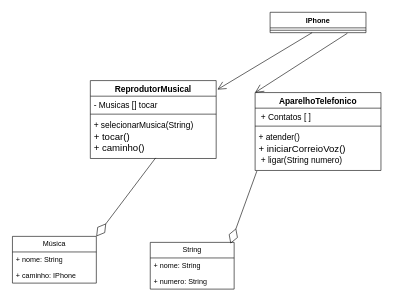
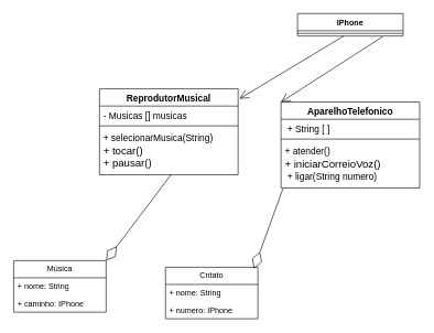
  <mxCell id="0" />
  <mxCell id="1" parent="0" />
  <mxCell id="2" value="&lt;font style=&quot;font-size: 14px;&quot;&gt;ReprodutorMusical&lt;/font&gt;" style="swimlane;fontStyle=1;align=center;verticalAlign=top;childLayout=stackLayout;horizontal=1;startSize=26;horizontalStack=0;resizeParent=1;resizeParentMax=0;resizeLast=0;collapsible=1;marginBottom=0;whiteSpace=wrap;html=1;" vertex="1" parent="1"><mxGeometry x="150" y="134" width="210" height="130" as="geometry" /></mxCell>
- <mxCell id="3" value="&lt;font style=&quot;font-size: 14px;&quot;&gt;- Musicas [] tocar&lt;/font&gt;" style="text;strokeColor=none;fillColor=none;align=left;verticalAlign=top;spacingLeft=4;spacingRight=4;overflow=hidden;rotatable=0;points=[[0,0.5],[1,0.5]];portConstraint=eastwest;whiteSpace=wrap;html=1;" vertex="1" parent="2"><mxGeometry y="26" width="210" height="26" as="geometry" /></mxCell>
+ <mxCell id="3" value="&lt;font style=&quot;font-size: 14px;&quot;&gt;- Musicas [] musicas&lt;/font&gt;" style="text;strokeColor=none;fillColor=none;align=left;verticalAlign=top;spacingLeft=4;spacingRight=4;overflow=hidden;rotatable=0;points=[[0,0.5],[1,0.5]];portConstraint=eastwest;whiteSpace=wrap;html=1;" vertex="1" parent="2"><mxGeometry y="26" width="210" height="26" as="geometry" /></mxCell>
  <mxCell id="4" value="" style="line;strokeWidth=1;fillColor=none;align=left;verticalAlign=middle;spacingTop=-1;spacingLeft=3;spacingRight=3;rotatable=0;labelPosition=right;points=[];portConstraint=eastwest;strokeColor=inherit;" vertex="1" parent="2"><mxGeometry y="52" width="210" height="8" as="geometry" /></mxCell>
- <mxCell id="5" value="&lt;font style=&quot;font-size: 14px;&quot;&gt;+ &lt;span class=&quot;hljs-built_in&quot;&gt;selecionarMusica&lt;/span&gt;(String)&lt;/font&gt;&lt;div&gt;&lt;font size=&quot;3&quot;&gt;+ &lt;span class=&quot;hljs-built_in&quot;&gt;tocar&lt;/span&gt;()&lt;br&gt;&lt;/font&gt;&lt;/div&gt;&lt;div&gt;&lt;font size=&quot;3&quot;&gt;+ &lt;span class=&quot;hljs-built_in&quot;&gt;caminho&lt;/span&gt;()&lt;/font&gt;&lt;br&gt;&lt;/div&gt;" style="text;strokeColor=none;fillColor=none;align=left;verticalAlign=top;spacingLeft=4;spacingRight=4;overflow=hidden;rotatable=0;points=[[0,0.5],[1,0.5]];portConstraint=eastwest;whiteSpace=wrap;html=1;" vertex="1" parent="2"><mxGeometry y="60" width="210" height="70" as="geometry" /></mxCell>
+ <mxCell id="5" value="&lt;font style=&quot;font-size: 14px;&quot;&gt;+ &lt;span class=&quot;hljs-built_in&quot;&gt;selecionarMusica&lt;/span&gt;(String)&lt;/font&gt;&lt;div&gt;&lt;font size=&quot;3&quot;&gt;+ &lt;span class=&quot;hljs-built_in&quot;&gt;tocar&lt;/span&gt;()&lt;br&gt;&lt;/font&gt;&lt;/div&gt;&lt;div&gt;&lt;font size=&quot;3&quot;&gt;+ &lt;span class=&quot;hljs-built_in&quot;&gt;pausar&lt;/span&gt;()&lt;/font&gt;&lt;br&gt;&lt;/div&gt;" style="text;strokeColor=none;fillColor=none;align=left;verticalAlign=top;spacingLeft=4;spacingRight=4;overflow=hidden;rotatable=0;points=[[0,0.5],[1,0.5]];portConstraint=eastwest;whiteSpace=wrap;html=1;" vertex="1" parent="2"><mxGeometry y="60" width="210" height="70" as="geometry" /></mxCell>
  <mxCell id="6" value="Música" style="swimlane;fontStyle=0;childLayout=stackLayout;horizontal=1;startSize=26;fillColor=none;horizontalStack=0;resizeParent=1;resizeParentMax=0;resizeLast=0;collapsible=1;marginBottom=0;whiteSpace=wrap;html=1;" vertex="1" parent="1"><mxGeometry x="20" y="394" width="140" height="78" as="geometry" /></mxCell>
  <mxCell id="7" value="+ nome: String" style="text;strokeColor=none;fillColor=none;align=left;verticalAlign=top;spacingLeft=4;spacingRight=4;overflow=hidden;rotatable=0;points=[[0,0.5],[1,0.5]];portConstraint=eastwest;whiteSpace=wrap;html=1;" vertex="1" parent="6"><mxGeometry y="26" width="140" height="26" as="geometry" /></mxCell>
  <mxCell id="8" value="+ caminho: IPhone" style="text;strokeColor=none;fillColor=none;align=left;verticalAlign=top;spacingLeft=4;spacingRight=4;overflow=hidden;rotatable=0;points=[[0,0.5],[1,0.5]];portConstraint=eastwest;whiteSpace=wrap;html=1;" vertex="1" parent="6"><mxGeometry y="52" width="140" height="26" as="geometry" /></mxCell>
  <mxCell id="9" value="IPhone" style="swimlane;fontStyle=1;align=center;verticalAlign=top;childLayout=stackLayout;horizontal=1;startSize=26;horizontalStack=0;resizeParent=1;resizeParentMax=0;resizeLast=0;collapsible=1;marginBottom=0;whiteSpace=wrap;html=1;" vertex="1" parent="1"><mxGeometry x="450" y="20" width="160" height="34" as="geometry" /></mxCell>
  <mxCell id="10" value="" style="line;strokeWidth=1;fillColor=none;align=left;verticalAlign=middle;spacingTop=-1;spacingLeft=3;spacingRight=3;rotatable=0;labelPosition=right;points=[];portConstraint=eastwest;strokeColor=inherit;" vertex="1" parent="9"><mxGeometry y="26" width="160" height="8" as="geometry" /></mxCell>
  <mxCell id="11" value="" style="endArrow=diamondThin;endFill=0;endSize=24;html=1;rounded=0;exitX=0.519;exitY=0.986;exitDx=0;exitDy=0;exitPerimeter=0;" edge="1" parent="1" source="5"><mxGeometry width="160" relative="1" as="geometry"><mxPoint x="270" y="324" as="sourcePoint" /><mxPoint x="160" y="394" as="targetPoint" /></mxGeometry></mxCell>
  <mxCell id="12" value="" style="endArrow=open;endFill=1;endSize=12;html=1;rounded=0;exitX=0.438;exitY=1;exitDx=0;exitDy=0;exitPerimeter=0;entryX=1.01;entryY=0.115;entryDx=0;entryDy=0;entryPerimeter=0;" edge="1" parent="1" source="10" target="2"><mxGeometry width="160" relative="1" as="geometry"><mxPoint x="500" y="128.5" as="sourcePoint" /><mxPoint x="660" y="128.5" as="targetPoint" /></mxGeometry></mxCell>
  <mxCell id="13" value="&lt;font style=&quot;font-size: 14px;&quot;&gt;AparelhoTelefonico&lt;/font&gt;" style="swimlane;fontStyle=1;align=center;verticalAlign=top;childLayout=stackLayout;horizontal=1;startSize=26;horizontalStack=0;resizeParent=1;resizeParentMax=0;resizeLast=0;collapsible=1;marginBottom=0;whiteSpace=wrap;html=1;" vertex="1" parent="1"><mxGeometry x="425" y="154" width="210" height="130" as="geometry" /></mxCell>
- <mxCell id="14" value="&lt;font style=&quot;font-size: 14px;&quot;&gt;&amp;nbsp;+ Contatos [ ]&lt;/font&gt;" style="text;strokeColor=none;fillColor=none;align=left;verticalAlign=top;spacingLeft=4;spacingRight=4;overflow=hidden;rotatable=0;points=[[0,0.5],[1,0.5]];portConstraint=eastwest;whiteSpace=wrap;html=1;" vertex="1" parent="13"><mxGeometry y="26" width="210" height="26" as="geometry" /></mxCell>
+ <mxCell id="14" value="&lt;font style=&quot;font-size: 14px;&quot;&gt;&amp;nbsp;+ String [ ]&lt;/font&gt;" style="text;strokeColor=none;fillColor=none;align=left;verticalAlign=top;spacingLeft=4;spacingRight=4;overflow=hidden;rotatable=0;points=[[0,0.5],[1,0.5]];portConstraint=eastwest;whiteSpace=wrap;html=1;" vertex="1" parent="13"><mxGeometry y="26" width="210" height="26" as="geometry" /></mxCell>
  <mxCell id="15" value="" style="line;strokeWidth=1;fillColor=none;align=left;verticalAlign=middle;spacingTop=-1;spacingLeft=3;spacingRight=3;rotatable=0;labelPosition=right;points=[];portConstraint=eastwest;strokeColor=inherit;" vertex="1" parent="13"><mxGeometry y="52" width="210" height="8" as="geometry" /></mxCell>
  <mxCell id="16" value="&lt;font style=&quot;font-size: 14px;&quot;&gt;+ &lt;span class=&quot;hljs-built_in&quot;&gt;atender&lt;/span&gt;()&lt;/font&gt;&lt;div&gt;&lt;font size=&quot;3&quot;&gt;+ &lt;span class=&quot;hljs-built_in&quot;&gt;iniciarCorreioVoz&lt;/span&gt;()&lt;/font&gt;&lt;br&gt;&lt;/div&gt;&lt;div&gt;&lt;span style=&quot;font-size: 14px;&quot;&gt;&amp;nbsp;+&amp;nbsp;&lt;/span&gt;&lt;span style=&quot;font-size: 14px;&quot; class=&quot;hljs-built_in&quot;&gt;ligar&lt;/span&gt;&lt;span style=&quot;font-size: 14px;&quot;&gt;(String numero)&lt;/span&gt;&lt;font size=&quot;3&quot;&gt;&lt;br&gt;&lt;/font&gt;&lt;/div&gt;" style="text;strokeColor=none;fillColor=none;align=left;verticalAlign=top;spacingLeft=4;spacingRight=4;overflow=hidden;rotatable=0;points=[[0,0.5],[1,0.5]];portConstraint=eastwest;whiteSpace=wrap;html=1;" vertex="1" parent="13"><mxGeometry y="60" width="210" height="70" as="geometry" /></mxCell>
- <mxCell id="17" value="String" style="swimlane;fontStyle=0;childLayout=stackLayout;horizontal=1;startSize=26;fillColor=none;horizontalStack=0;resizeParent=1;resizeParentMax=0;resizeLast=0;collapsible=1;marginBottom=0;whiteSpace=wrap;html=1;" vertex="1" parent="1"><mxGeometry x="250" y="404" width="140" height="78" as="geometry" /></mxCell>
+ <mxCell id="17" value="Cntato" style="swimlane;fontStyle=0;childLayout=stackLayout;horizontal=1;startSize=26;fillColor=none;horizontalStack=0;resizeParent=1;resizeParentMax=0;resizeLast=0;collapsible=1;marginBottom=0;whiteSpace=wrap;html=1;" vertex="1" parent="1"><mxGeometry x="250" y="404" width="140" height="78" as="geometry" /></mxCell>
  <mxCell id="18" value="+ nome: String" style="text;strokeColor=none;fillColor=none;align=left;verticalAlign=top;spacingLeft=4;spacingRight=4;overflow=hidden;rotatable=0;points=[[0,0.5],[1,0.5]];portConstraint=eastwest;whiteSpace=wrap;html=1;" vertex="1" parent="17"><mxGeometry y="26" width="140" height="26" as="geometry" /></mxCell>
- <mxCell id="19" value="+ numero: String" style="text;strokeColor=none;fillColor=none;align=left;verticalAlign=top;spacingLeft=4;spacingRight=4;overflow=hidden;rotatable=0;points=[[0,0.5],[1,0.5]];portConstraint=eastwest;whiteSpace=wrap;html=1;" vertex="1" parent="17"><mxGeometry y="52" width="140" height="26" as="geometry" /></mxCell>
+ <mxCell id="19" value="+ numero: IPhone" style="text;strokeColor=none;fillColor=none;align=left;verticalAlign=top;spacingLeft=4;spacingRight=4;overflow=hidden;rotatable=0;points=[[0,0.5],[1,0.5]];portConstraint=eastwest;whiteSpace=wrap;html=1;" vertex="1" parent="17"><mxGeometry y="52" width="140" height="26" as="geometry" /></mxCell>
  <mxCell id="20" value="" style="endArrow=diamondThin;endFill=0;endSize=24;html=1;rounded=0;exitX=0.014;exitY=1.014;exitDx=0;exitDy=0;exitPerimeter=0;entryX=0.957;entryY=0.026;entryDx=0;entryDy=0;entryPerimeter=0;" edge="1" parent="1" source="16" target="17"><mxGeometry width="160" relative="1" as="geometry"><mxPoint x="759" y="227" as="sourcePoint" /><mxPoint x="610" y="368" as="targetPoint" /></mxGeometry></mxCell>
  <mxCell id="21" value="" style="endArrow=open;endFill=1;endSize=12;html=1;rounded=0;exitX=0.806;exitY=1.125;exitDx=0;exitDy=0;exitPerimeter=0;entryX=0;entryY=0;entryDx=0;entryDy=0;" edge="1" parent="1" source="10" target="13"><mxGeometry width="160" relative="1" as="geometry"><mxPoint x="530" y="64" as="sourcePoint" /><mxPoint x="422" y="149" as="targetPoint" /></mxGeometry></mxCell>
